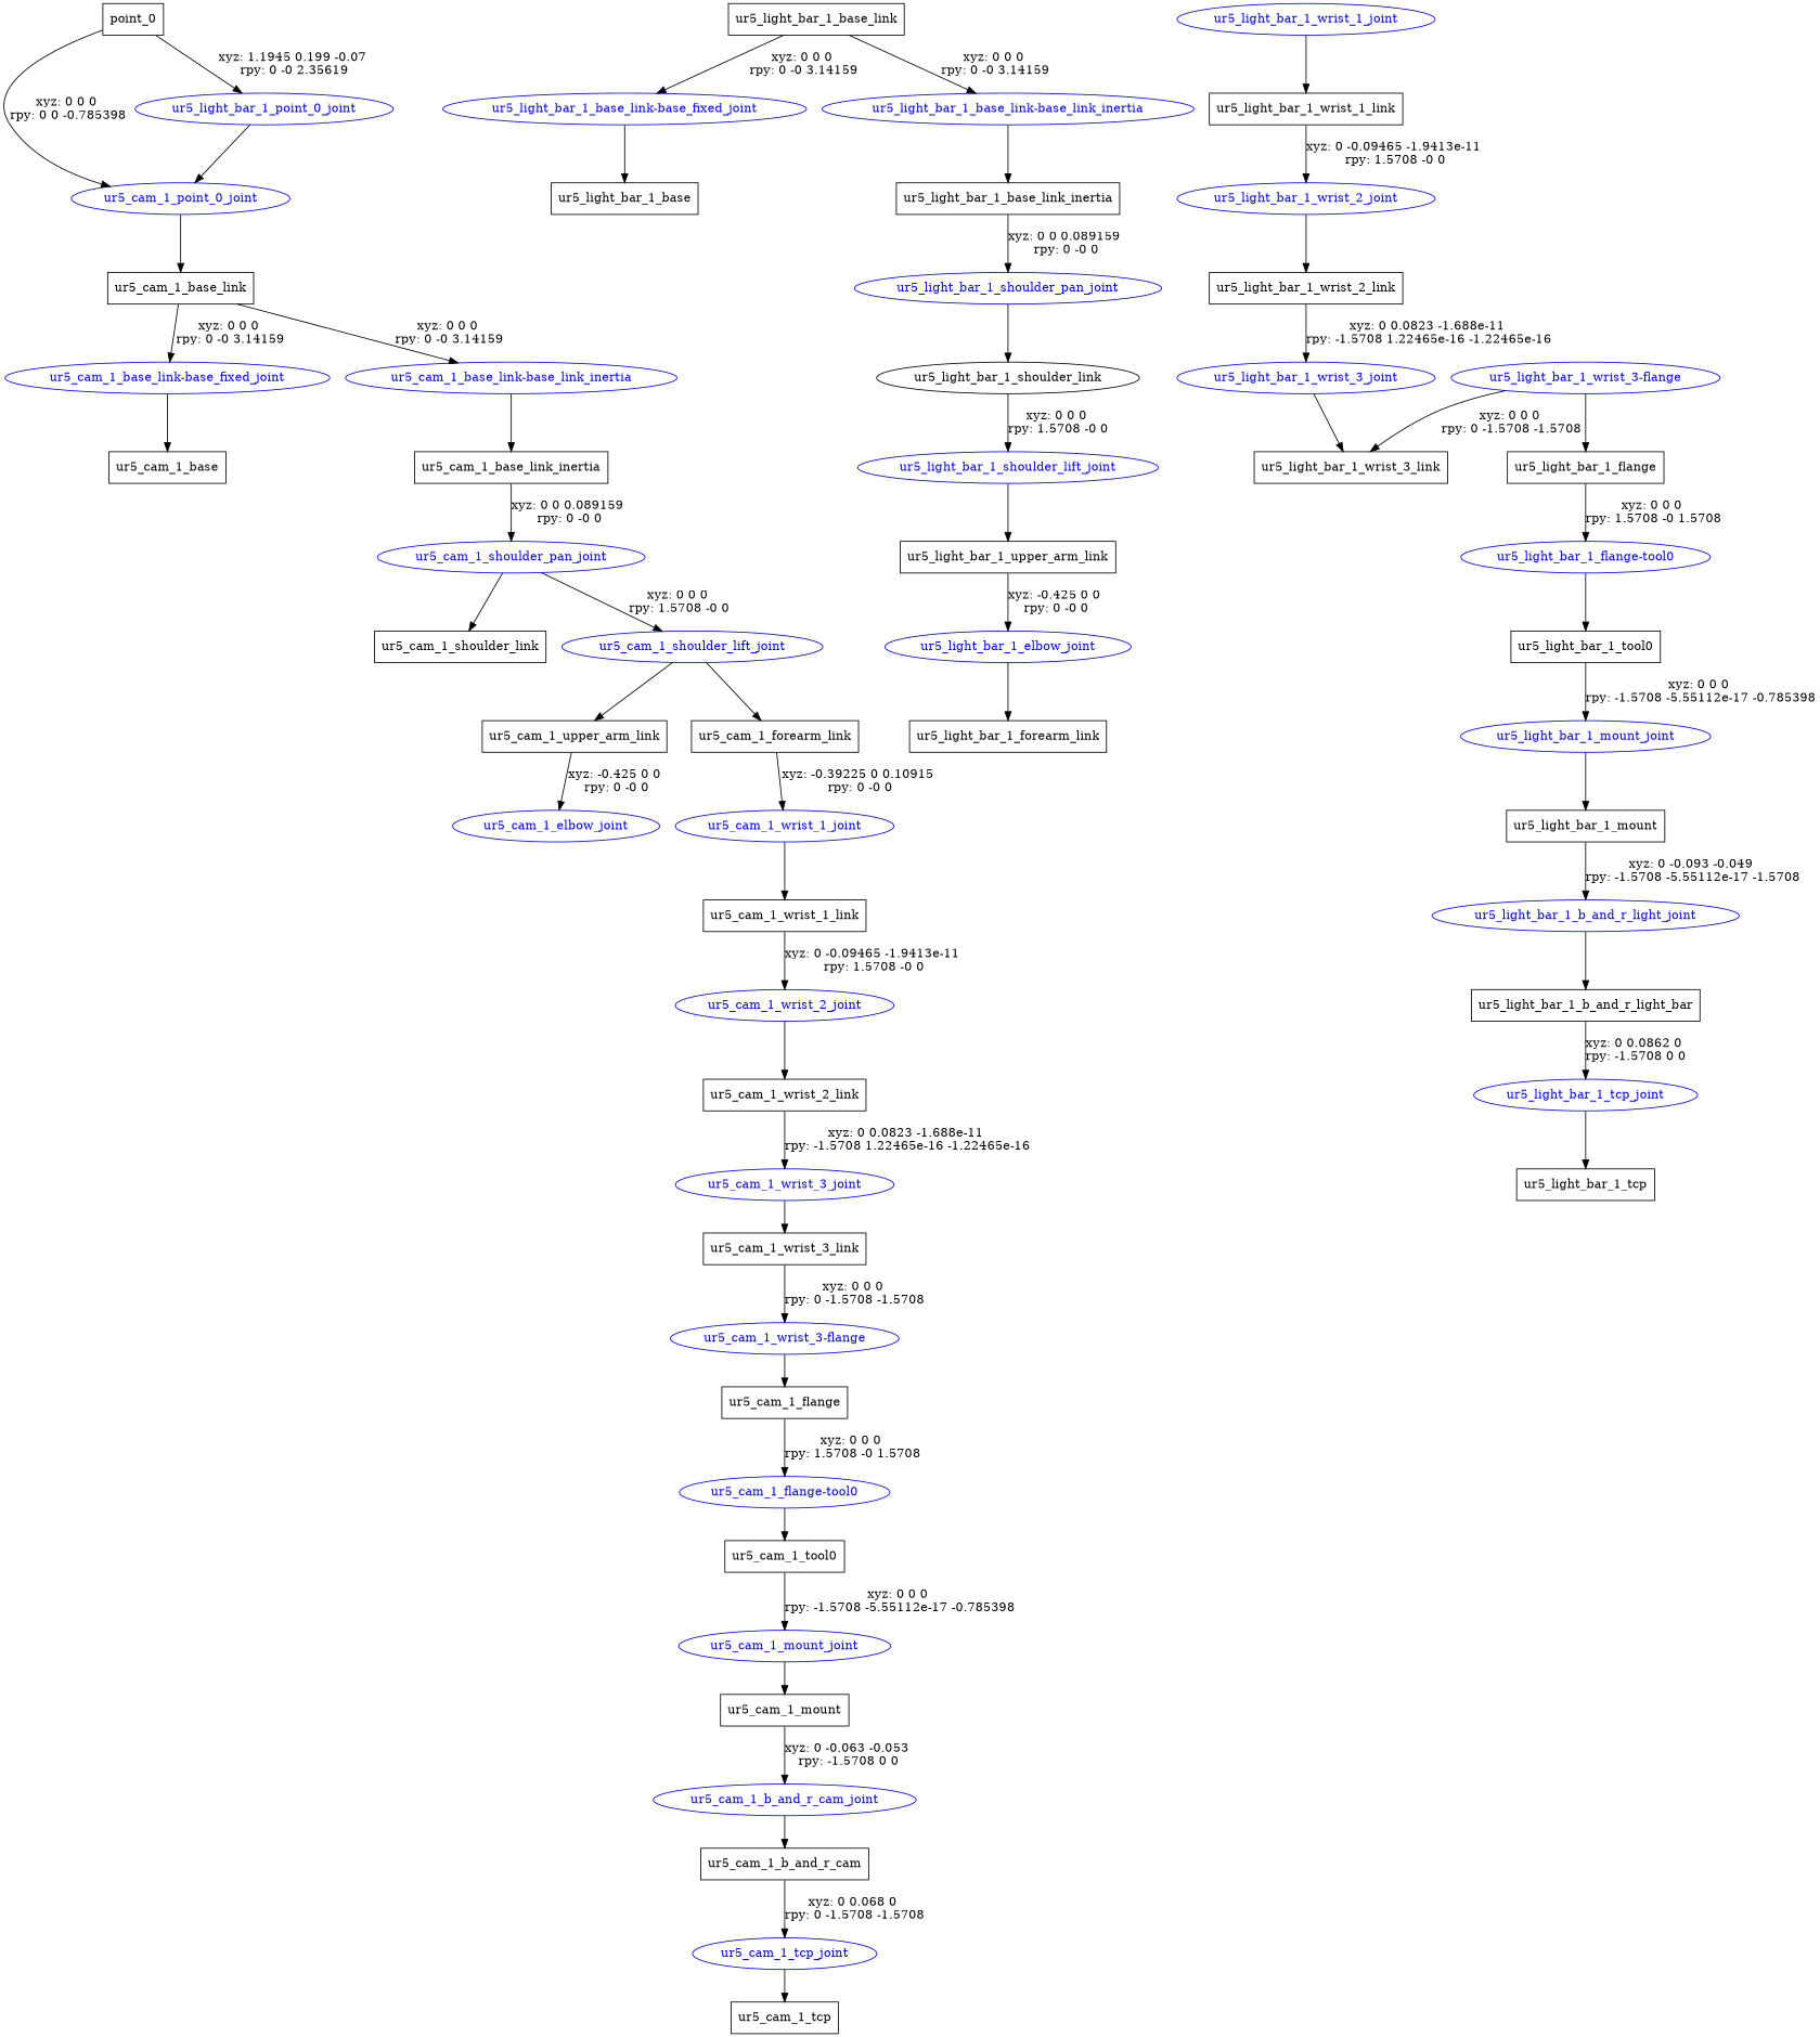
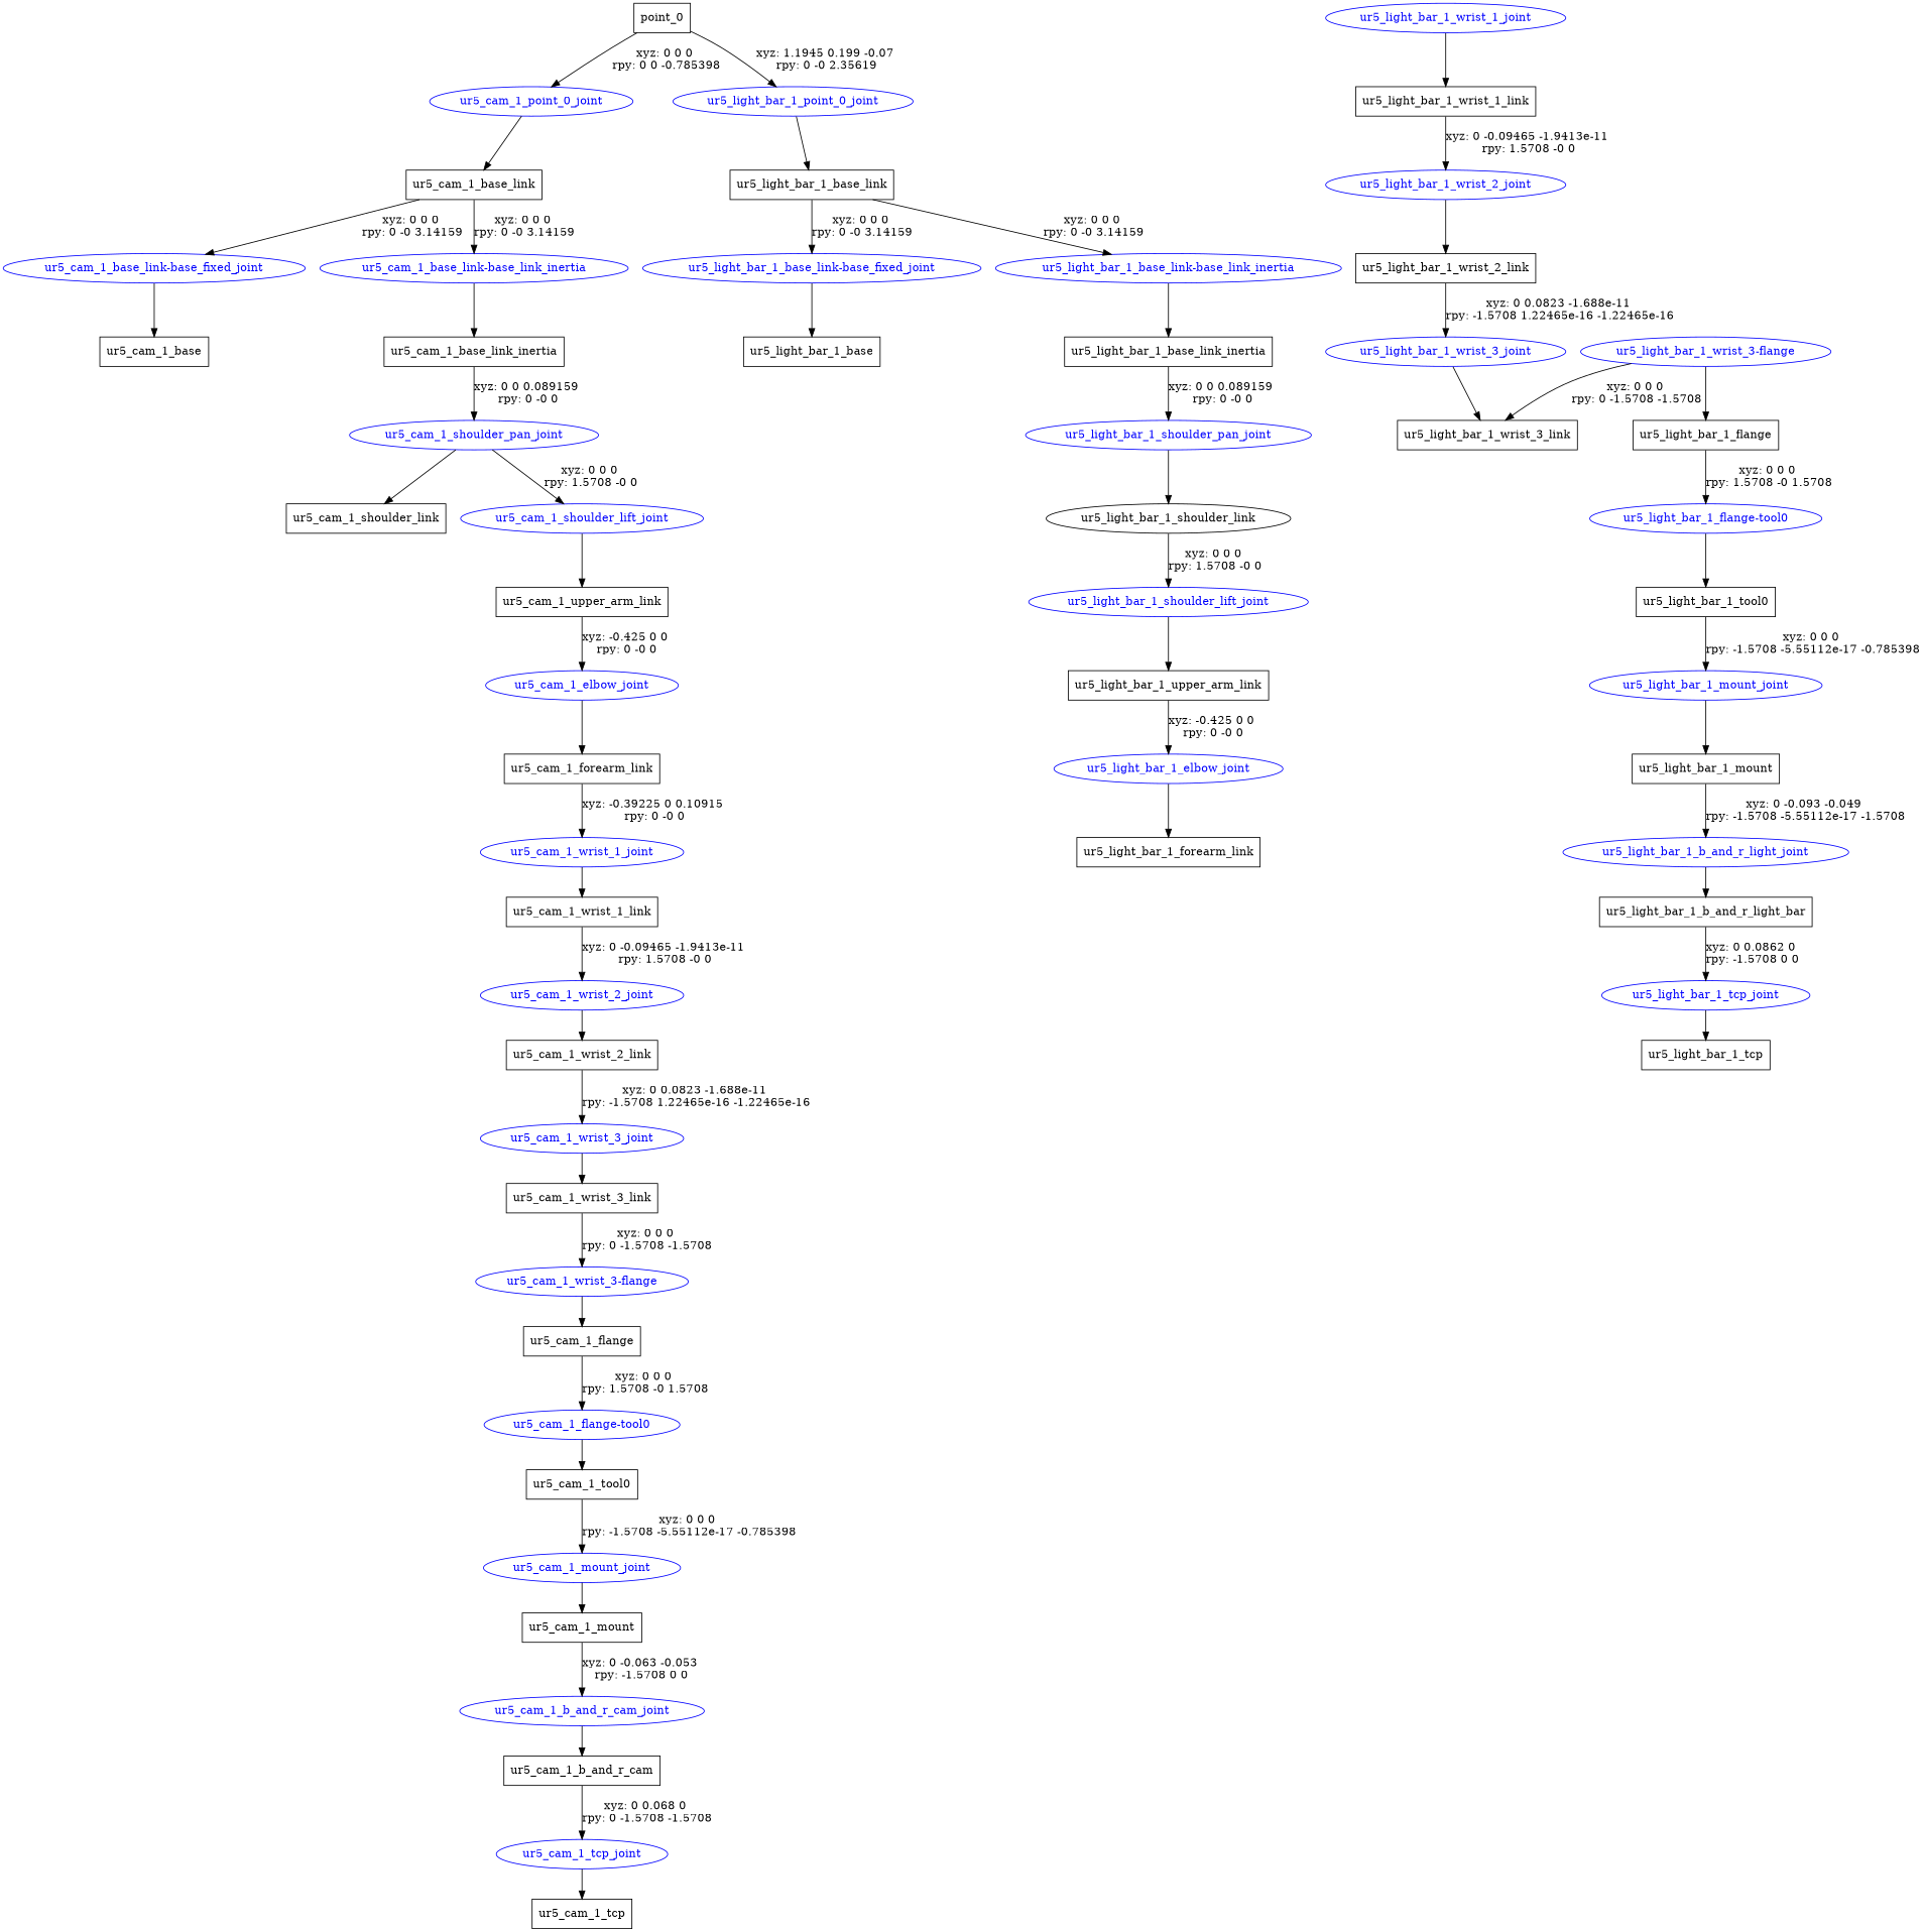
  digraph {
    node [shape=ellipse]
    n1 [label=point_0 shape=box]
    ur5_cam_1_point_0_joint [color=blue fontcolor=blue]
    ur5_light_bar_1_point_0_joint [color=blue fontcolor=blue]
    n4 [label=ur5_cam_1_base_link shape=box]
    n5 [label=ur5_light_bar_1_base_link shape=box]
    "ur5_cam_1_base_link-base_fixed_joint" [color=blue fontcolor=blue]
    "ur5_cam_1_base_link-base_link_inertia" [color=blue fontcolor=blue]
    n8 [label=ur5_cam_1_base shape=box]
    n9 [label=ur5_cam_1_base_link_inertia shape=box]
    ur5_cam_1_shoulder_pan_joint [color=blue fontcolor=blue]
    n11 [label=ur5_cam_1_shoulder_link shape=box]
    ur5_cam_1_shoulder_lift_joint [color=blue fontcolor=blue]
    n13 [label=ur5_cam_1_upper_arm_link shape=box]
    ur5_cam_1_elbow_joint [color=blue fontcolor=blue]
    n15 [label=ur5_cam_1_forearm_link shape=box]
    ur5_cam_1_wrist_1_joint [color=blue fontcolor=blue]
    n17 [label=ur5_cam_1_wrist_1_link shape=box]
    ur5_cam_1_wrist_2_joint [color=blue fontcolor=blue]
    n19 [label=ur5_cam_1_wrist_2_link shape=box]
    ur5_cam_1_wrist_3_joint [color=blue fontcolor=blue]
    n21 [label=ur5_cam_1_wrist_3_link shape=box]
    "ur5_cam_1_wrist_3-flange" [color=blue fontcolor=blue]
    n23 [label=ur5_cam_1_flange shape=box]
    "ur5_cam_1_flange-tool0" [color=blue fontcolor=blue]
    n25 [label=ur5_cam_1_tool0 shape=box]
    ur5_cam_1_mount_joint [color=blue fontcolor=blue]
    n27 [label=ur5_cam_1_mount shape=box]
    ur5_cam_1_b_and_r_cam_joint [color=blue fontcolor=blue]
    n29 [label=ur5_cam_1_b_and_r_cam shape=box]
    ur5_cam_1_tcp_joint [color=blue fontcolor=blue]
    n31 [label=ur5_cam_1_tcp shape=box]
    "ur5_light_bar_1_base_link-base_fixed_joint" [color=blue fontcolor=blue]
    "ur5_light_bar_1_base_link-base_link_inertia" [color=blue fontcolor=blue]
    n34 [label=ur5_light_bar_1_base shape=box]
    n35 [label=ur5_light_bar_1_base_link_inertia shape=box]
    ur5_light_bar_1_shoulder_pan_joint [color=blue fontcolor=blue]
    n37 [label=ur5_light_bar_1_shoulder_link]
    ur5_light_bar_1_shoulder_lift_joint [color=blue fontcolor=blue]
    n39 [label=ur5_light_bar_1_upper_arm_link shape=box]
    ur5_light_bar_1_elbow_joint [color=blue fontcolor=blue]
    n41 [label=ur5_light_bar_1_forearm_link shape=box]
    ur5_light_bar_1_wrist_1_joint [color=blue fontcolor=blue]
    n43 [label=ur5_light_bar_1_wrist_1_link shape=box]
    ur5_light_bar_1_wrist_2_joint [color=blue fontcolor=blue]
    n45 [label=ur5_light_bar_1_wrist_2_link shape=box]
    ur5_light_bar_1_wrist_3_joint [color=blue fontcolor=blue]
    n47 [label=ur5_light_bar_1_wrist_3_link shape=box]
    "ur5_light_bar_1_wrist_3-flange" [color=blue fontcolor=blue]
    n49 [label=ur5_light_bar_1_flange shape=box]
    "ur5_light_bar_1_flange-tool0" [color=blue fontcolor=blue]
    n51 [label=ur5_light_bar_1_tool0 shape=box]
    ur5_light_bar_1_mount_joint [color=blue fontcolor=blue]
    n53 [label=ur5_light_bar_1_mount shape=box]
    ur5_light_bar_1_b_and_r_light_joint [color=blue fontcolor=blue]
    n55 [label=ur5_light_bar_1_b_and_r_light_bar shape=box]
    ur5_light_bar_1_tcp_joint [color=blue fontcolor=blue]
    n57 [label=ur5_light_bar_1_tcp shape=box]
    n1 -> ur5_cam_1_point_0_joint [label="xyz: 0 0 0 \nrpy: 0 0 -0.785398"]
    n1 -> ur5_light_bar_1_point_0_joint [label="xyz: 1.1945 0.199 -0.07 \nrpy: 0 -0 2.35619"]
    ur5_cam_1_point_0_joint -> n4
-   ur5_light_bar_1_point_0_joint -> ur5_cam_1_point_0_joint
+   ur5_light_bar_1_point_0_joint -> n5
    n4 -> "ur5_cam_1_base_link-base_fixed_joint" [label="xyz: 0 0 0 \nrpy: 0 -0 3.14159"]
    n4 -> "ur5_cam_1_base_link-base_link_inertia" [label="xyz: 0 0 0 \nrpy: 0 -0 3.14159"]
    n5 -> "ur5_light_bar_1_base_link-base_fixed_joint" [label="xyz: 0 0 0 \nrpy: 0 -0 3.14159"]
    n5 -> "ur5_light_bar_1_base_link-base_link_inertia" [label="xyz: 0 0 0 \nrpy: 0 -0 3.14159"]
    "ur5_cam_1_base_link-base_fixed_joint" -> n8
    "ur5_cam_1_base_link-base_link_inertia" -> n9
    n9 -> ur5_cam_1_shoulder_pan_joint [label="xyz: 0 0 0.089159 \nrpy: 0 -0 0"]
    ur5_cam_1_shoulder_pan_joint -> n11
    ur5_cam_1_shoulder_pan_joint -> ur5_cam_1_shoulder_lift_joint [label="xyz: 0 0 0 \nrpy: 1.5708 -0 0"]
    ur5_cam_1_shoulder_lift_joint -> n13
    n13 -> ur5_cam_1_elbow_joint [label="xyz: -0.425 0 0 \nrpy: 0 -0 0"]
-   ur5_cam_1_shoulder_lift_joint -> n15
+   ur5_cam_1_elbow_joint -> n15
    n15 -> ur5_cam_1_wrist_1_joint [label="xyz: -0.39225 0 0.10915 \nrpy: 0 -0 0"]
    ur5_cam_1_wrist_1_joint -> n17
    n17 -> ur5_cam_1_wrist_2_joint [label="xyz: 0 -0.09465 -1.9413e-11 \nrpy: 1.5708 -0 0"]
    ur5_cam_1_wrist_2_joint -> n19
    n19 -> ur5_cam_1_wrist_3_joint [label="xyz: 0 0.0823 -1.688e-11 \nrpy: -1.5708 1.22465e-16 -1.22465e-16"]
    ur5_cam_1_wrist_3_joint -> n21
    n21 -> "ur5_cam_1_wrist_3-flange" [label="xyz: 0 0 0 \nrpy: 0 -1.5708 -1.5708"]
    "ur5_cam_1_wrist_3-flange" -> n23
    n23 -> "ur5_cam_1_flange-tool0" [label="xyz: 0 0 0 \nrpy: 1.5708 -0 1.5708"]
    "ur5_cam_1_flange-tool0" -> n25
    n25 -> ur5_cam_1_mount_joint [label="xyz: 0 0 0 \nrpy: -1.5708 -5.55112e-17 -0.785398"]
    ur5_cam_1_mount_joint -> n27
    n27 -> ur5_cam_1_b_and_r_cam_joint [label="xyz: 0 -0.063 -0.053 \nrpy: -1.5708 0 0"]
    ur5_cam_1_b_and_r_cam_joint -> n29
    n29 -> ur5_cam_1_tcp_joint [label="xyz: 0 0.068 0 \nrpy: 0 -1.5708 -1.5708"]
    ur5_cam_1_tcp_joint -> n31
    "ur5_light_bar_1_base_link-base_fixed_joint" -> n34
    "ur5_light_bar_1_base_link-base_link_inertia" -> n35
    n35 -> ur5_light_bar_1_shoulder_pan_joint [label="xyz: 0 0 0.089159 \nrpy: 0 -0 0"]
    ur5_light_bar_1_shoulder_pan_joint -> n37
    n37 -> ur5_light_bar_1_shoulder_lift_joint [label="xyz: 0 0 0 \nrpy: 1.5708 -0 0"]
    ur5_light_bar_1_shoulder_lift_joint -> n39
    n39 -> ur5_light_bar_1_elbow_joint [label="xyz: -0.425 0 0 \nrpy: 0 -0 0"]
    ur5_light_bar_1_elbow_joint -> n41
    ur5_light_bar_1_wrist_1_joint -> n43
    n43 -> ur5_light_bar_1_wrist_2_joint [label="xyz: 0 -0.09465 -1.9413e-11 \nrpy: 1.5708 -0 0"]
    ur5_light_bar_1_wrist_2_joint -> n45
    n45 -> ur5_light_bar_1_wrist_3_joint [label="xyz: 0 0.0823 -1.688e-11 \nrpy: -1.5708 1.22465e-16 -1.22465e-16"]
    ur5_light_bar_1_wrist_3_joint -> n47
    "ur5_light_bar_1_wrist_3-flange" -> n47 [label="xyz: 0 0 0 \nrpy: 0 -1.5708 -1.5708"]
    "ur5_light_bar_1_wrist_3-flange" -> n49
    n49 -> "ur5_light_bar_1_flange-tool0" [label="xyz: 0 0 0 \nrpy: 1.5708 -0 1.5708"]
    "ur5_light_bar_1_flange-tool0" -> n51
    n51 -> ur5_light_bar_1_mount_joint [label="xyz: 0 0 0 \nrpy: -1.5708 -5.55112e-17 -0.785398"]
    ur5_light_bar_1_mount_joint -> n53
    n53 -> ur5_light_bar_1_b_and_r_light_joint [label="xyz: 0 -0.093 -0.049 \nrpy: -1.5708 -5.55112e-17 -1.5708"]
    ur5_light_bar_1_b_and_r_light_joint -> n55
    n55 -> ur5_light_bar_1_tcp_joint [label="xyz: 0 0.0862 0 \nrpy: -1.5708 0 0"]
    ur5_light_bar_1_tcp_joint -> n57
  }
